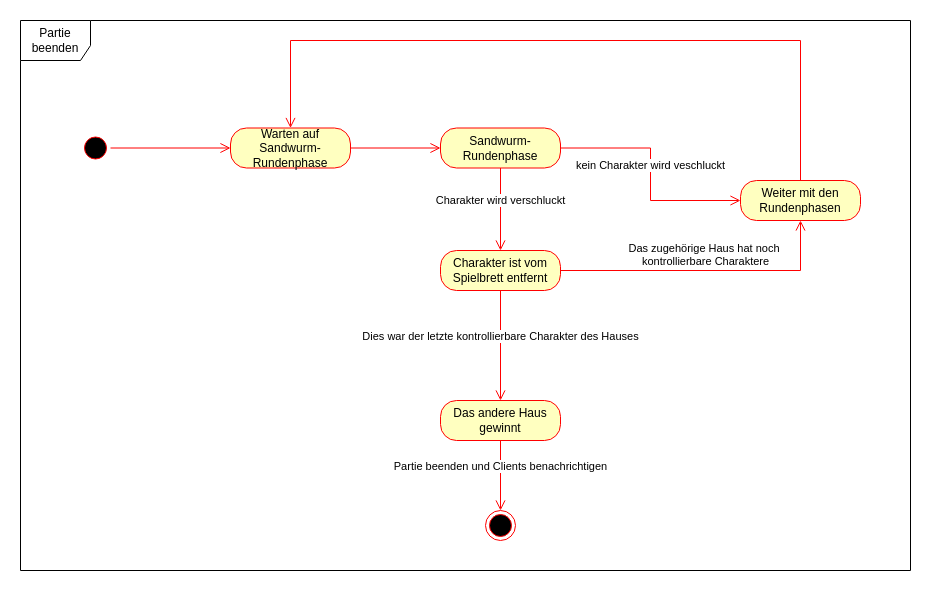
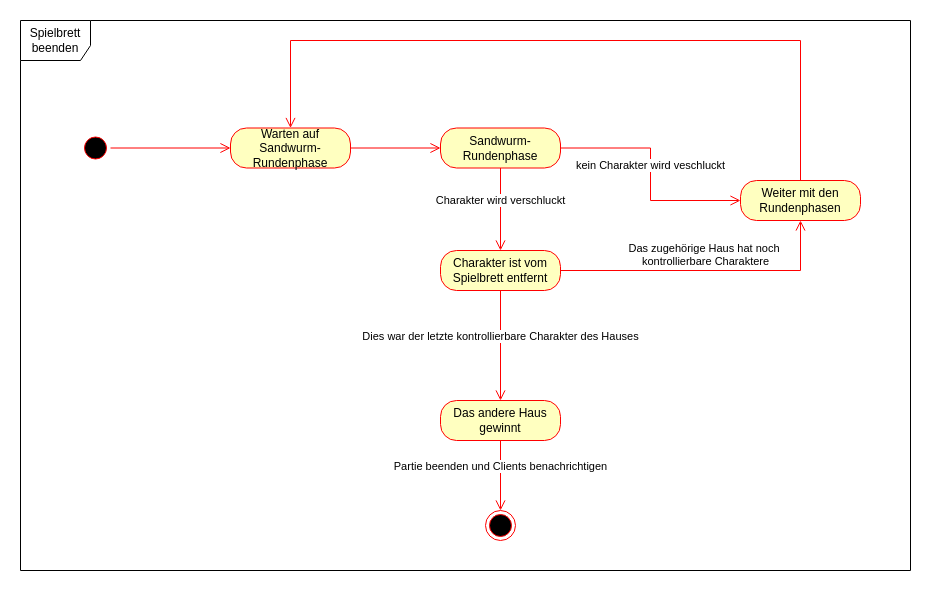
  <mxCell id="0" />
  <mxCell id="1" parent="0" />
  <mxCell id="2" value="" style="ellipse;html=1;shape=startState;fillColor=#000000;strokeColor=#ff0000;" parent="1" vertex="1"><mxGeometry x="80" y="132.5" width="30" height="30" as="geometry" /></mxCell>
  <mxCell id="3" value="" style="edgeStyle=orthogonalEdgeStyle;html=1;verticalAlign=bottom;endArrow=open;endSize=8;strokeColor=#ff0000;rounded=0;entryX=0;entryY=0.5;entryDx=0;entryDy=0;" parent="1" source="2" target="9" edge="1"><mxGeometry relative="1" as="geometry"><mxPoint x="200" y="105" as="targetPoint" /></mxGeometry></mxCell>
  <mxCell id="4" value="Das andere Haus gewinnt" style="rounded=1;whiteSpace=wrap;html=1;arcSize=40;fontColor=#000000;fillColor=#ffffc0;strokeColor=#ff0000;" parent="1" vertex="1"><mxGeometry x="440" y="400" width="120" height="40" as="geometry" /></mxCell>
  <mxCell id="5" value="Partie beenden und Clients benachrichtigen" style="edgeStyle=orthogonalEdgeStyle;html=1;verticalAlign=bottom;endArrow=open;endSize=8;strokeColor=#ff0000;rounded=0;entryX=0.5;entryY=0;entryDx=0;entryDy=0;" parent="1" source="4" target="6" edge="1"><mxGeometry relative="1" as="geometry"><mxPoint x="500" y="530" as="targetPoint" /></mxGeometry></mxCell>
  <mxCell id="6" value="" style="ellipse;html=1;shape=endState;fillColor=#000000;strokeColor=#ff0000;" parent="1" vertex="1"><mxGeometry x="485" y="510" width="30" height="30" as="geometry" /></mxCell>
  <mxCell id="7" value="Weiter mit den Rundenphasen" style="rounded=1;whiteSpace=wrap;html=1;arcSize=40;fontColor=#000000;fillColor=#ffffc0;strokeColor=#ff0000;" parent="1" vertex="1"><mxGeometry x="740" y="180" width="120" height="40" as="geometry" /></mxCell>
  <mxCell id="8" value="" style="edgeStyle=orthogonalEdgeStyle;html=1;verticalAlign=bottom;endArrow=open;endSize=8;strokeColor=#ff0000;rounded=0;entryX=0.5;entryY=0;entryDx=0;entryDy=0;" parent="1" source="7" target="9" edge="1"><mxGeometry relative="1" as="geometry"><mxPoint x="90" y="220" as="targetPoint" /><Array as="points"><mxPoint x="800" y="40" /><mxPoint x="290" y="40" /></Array></mxGeometry></mxCell>
  <mxCell id="9" value="Warten auf Sandwurm-Rundenphase" style="rounded=1;whiteSpace=wrap;html=1;arcSize=40;fontColor=#000000;fillColor=#ffffc0;strokeColor=#ff0000;" parent="1" vertex="1"><mxGeometry x="230" y="127.5" width="120" height="40" as="geometry" /></mxCell>
  <mxCell id="10" value="" style="edgeStyle=orthogonalEdgeStyle;html=1;verticalAlign=bottom;endArrow=open;endSize=8;strokeColor=#ff0000;rounded=0;entryX=0;entryY=0.5;entryDx=0;entryDy=0;" parent="1" source="9" target="11" edge="1"><mxGeometry relative="1" as="geometry"><mxPoint x="433" y="148" as="targetPoint" /></mxGeometry></mxCell>
  <mxCell id="11" value="Sandwurm-Rundenphase" style="rounded=1;whiteSpace=wrap;html=1;arcSize=40;fontColor=#000000;fillColor=#ffffc0;strokeColor=#ff0000;" parent="1" vertex="1"><mxGeometry x="440" y="127.5" width="120" height="40" as="geometry" /></mxCell>
  <mxCell id="12" value="Charakter wird verschluckt" style="edgeStyle=orthogonalEdgeStyle;html=1;verticalAlign=bottom;endArrow=open;endSize=8;strokeColor=#ff0000;rounded=0;entryX=0.5;entryY=0;entryDx=0;entryDy=0;" parent="1" source="11" target="13" edge="1"><mxGeometry relative="1" as="geometry"><mxPoint x="500" y="227.5" as="targetPoint" /></mxGeometry></mxCell>
  <mxCell id="13" value="Charakter ist vom Spielbrett entfernt" style="rounded=1;whiteSpace=wrap;html=1;arcSize=40;fontColor=#000000;fillColor=#ffffc0;strokeColor=#ff0000;" parent="1" vertex="1"><mxGeometry x="440" y="250" width="120" height="40" as="geometry" /></mxCell>
  <mxCell id="14" value="Dies war der letzte kontrollierbare Charakter des Hauses" style="edgeStyle=orthogonalEdgeStyle;html=1;verticalAlign=bottom;endArrow=open;endSize=8;strokeColor=#ff0000;rounded=0;entryX=0.5;entryY=0;entryDx=0;entryDy=0;" parent="1" source="13" target="4" edge="1"><mxGeometry relative="1" as="geometry"><mxPoint x="560" y="370" as="targetPoint" /></mxGeometry></mxCell>
  <mxCell id="15" value="kein Charakter wird veschluckt" style="edgeStyle=orthogonalEdgeStyle;html=1;verticalAlign=bottom;endArrow=open;endSize=8;strokeColor=#ff0000;rounded=0;exitX=1;exitY=0.5;exitDx=0;exitDy=0;entryX=0;entryY=0.5;entryDx=0;entryDy=0;" parent="1" source="11" target="7" edge="1"><mxGeometry relative="1" as="geometry"><mxPoint x="740" y="148" as="targetPoint" /><mxPoint x="340" y="250" as="sourcePoint" /></mxGeometry></mxCell>
  <mxCell id="16" value="Das zugehörige Haus hat noch&amp;nbsp;&lt;br&gt;kontrollierbare Charaktere" style="edgeStyle=orthogonalEdgeStyle;html=1;verticalAlign=bottom;endArrow=open;endSize=8;strokeColor=#ff0000;rounded=0;exitX=1;exitY=0.5;exitDx=0;exitDy=0;entryX=0.5;entryY=1;entryDx=0;entryDy=0;" parent="1" source="13" target="7" edge="1"><mxGeometry relative="1" as="geometry"><mxPoint x="750" y="270" as="targetPoint" /><mxPoint x="340" y="250" as="sourcePoint" /></mxGeometry></mxCell>
- <mxCell id="17" value="Partie beenden" style="shape=umlFrame;whiteSpace=wrap;html=1;width=70;height=40;" parent="1" vertex="1"><mxGeometry x="20" y="20" width="890" height="550" as="geometry" /></mxCell>
+ <mxCell id="17" value="Spielbrett beenden" style="shape=umlFrame;whiteSpace=wrap;html=1;width=70;height=40;" parent="1" vertex="1"><mxGeometry x="20" y="20" width="890" height="550" as="geometry" /></mxCell>
